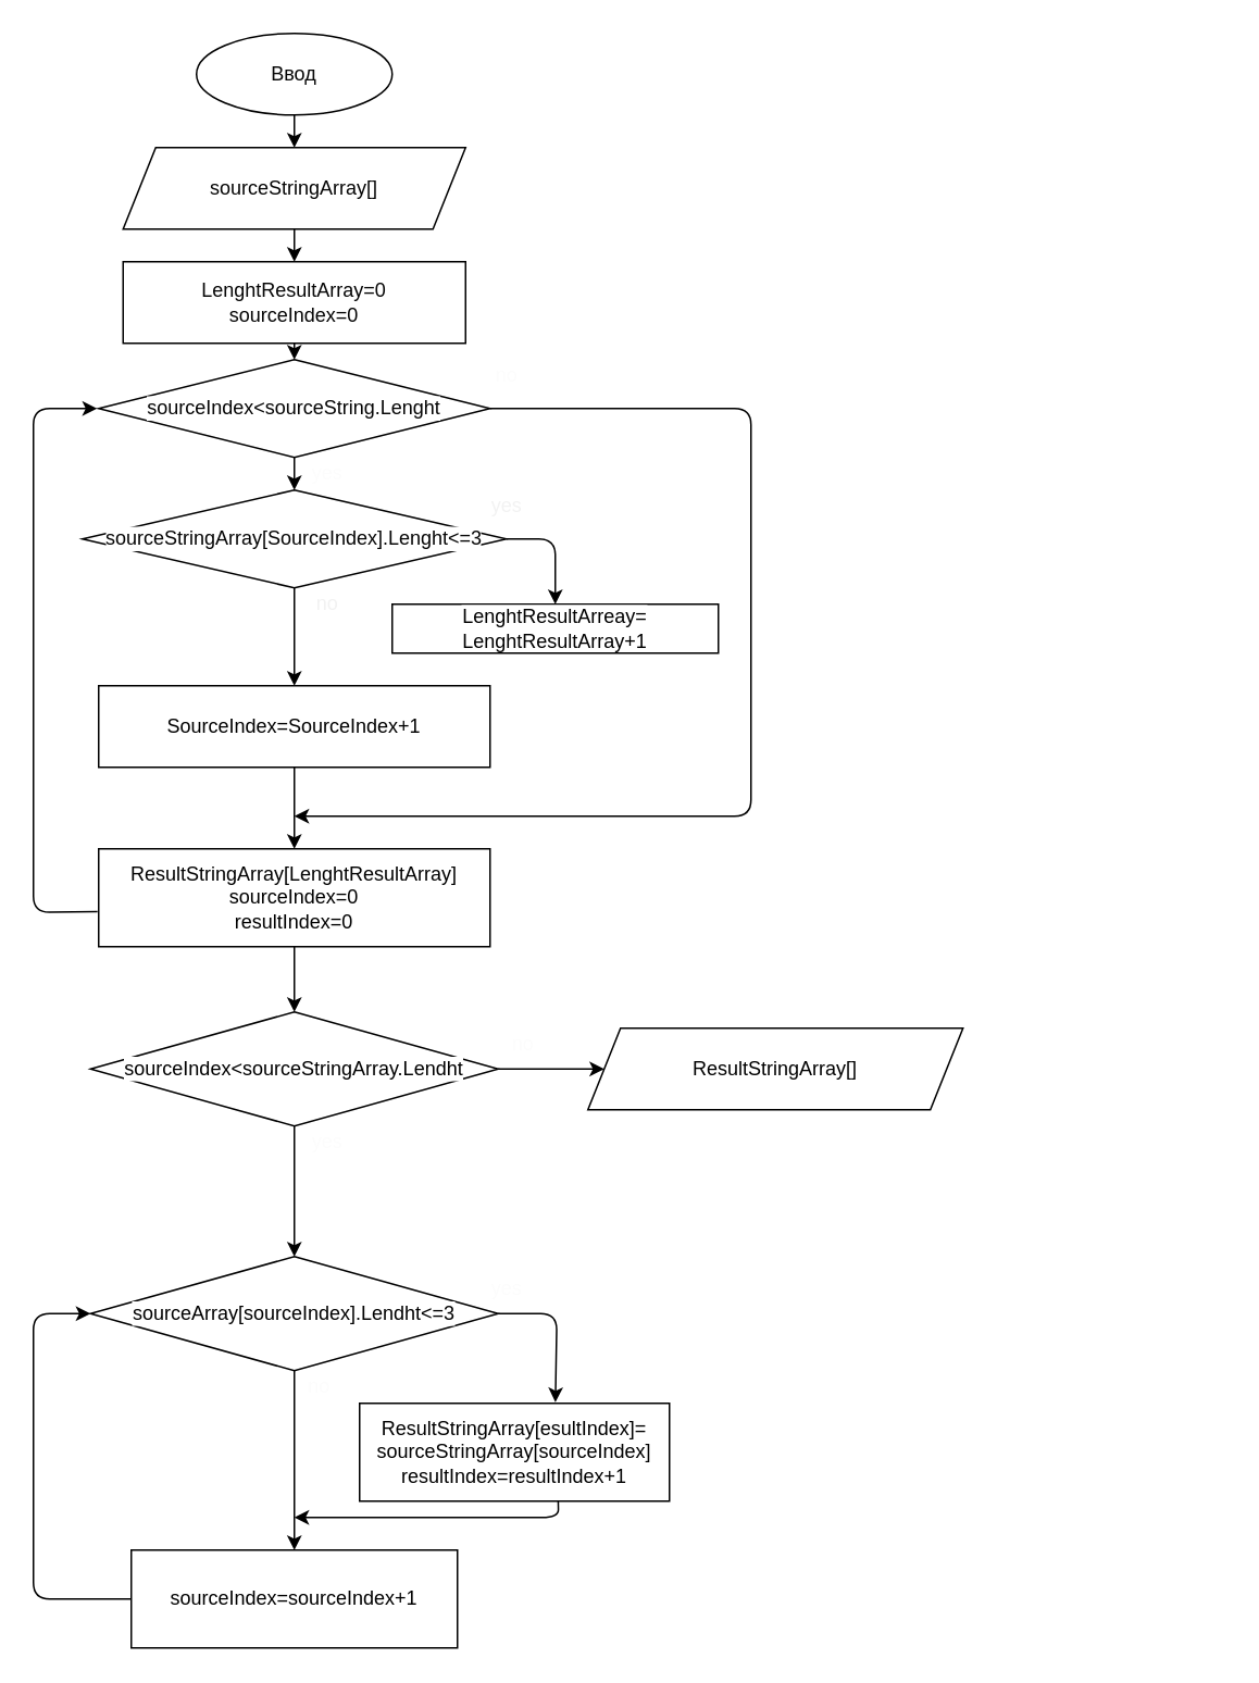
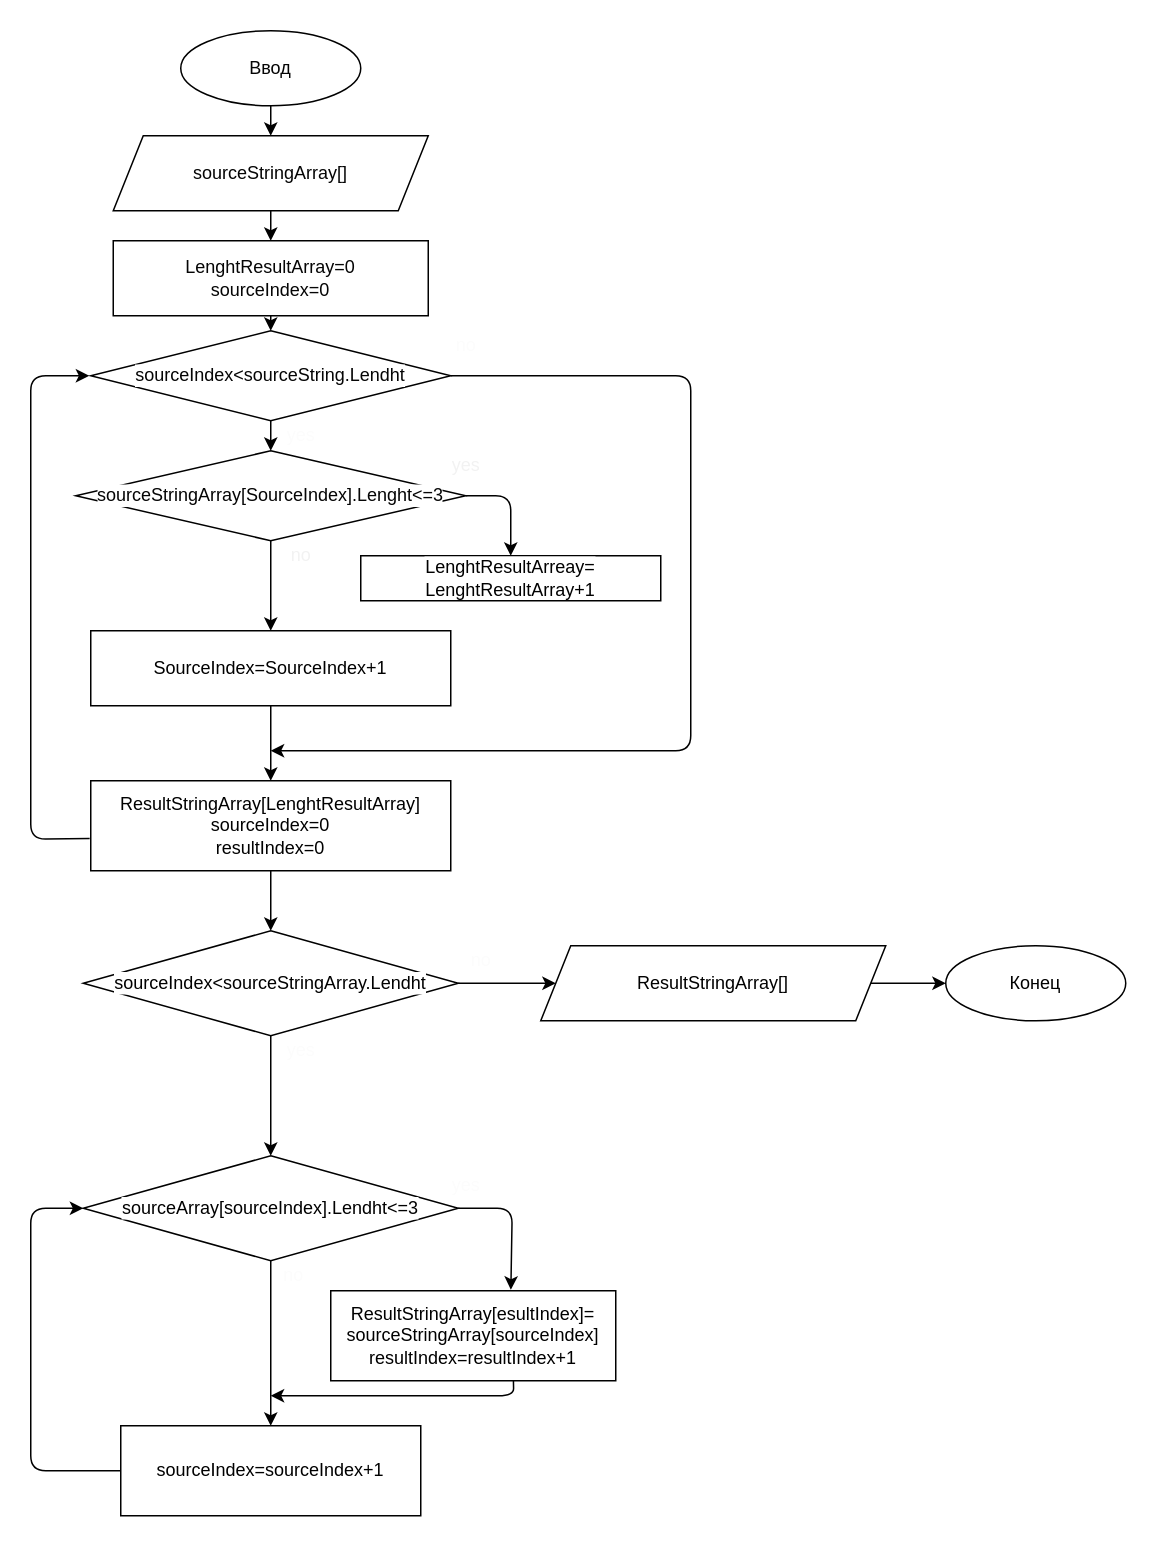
  <mxCell id="0" />
  <mxCell id="1" parent="0" />
  <mxCell id="2" style="edgeStyle=none;html=1;entryX=0.5;entryY=1;entryDx=0;entryDy=0;fontColor=#050505;exitX=0.5;exitY=1;exitDx=0;exitDy=0;" parent="1" source="3" target="3" edge="1"><mxGeometry relative="1" as="geometry"><mxPoint x="190" y="80" as="sourcePoint" /></mxGeometry></mxCell>
  <mxCell id="3" value="Ввод" style="ellipse;whiteSpace=wrap;html=1;labelBackgroundColor=#FFFFFF;fontColor=#050505;fillColor=#FFFFFF;" parent="1" vertex="1"><mxGeometry x="120" width="120" height="50" as="geometry" y="20" /></mxCell>
  <mxCell id="4" value="" style="edgeStyle=none;html=1;fontColor=#050505;" parent="1" source="5" target="8" edge="1"><mxGeometry relative="1" as="geometry" /></mxCell>
  <mxCell id="5" value="sourceStringArray[]" style="shape=parallelogram;perimeter=parallelogramPerimeter;whiteSpace=wrap;html=1;fixedSize=1;labelBackgroundColor=#FFFFFF;fontColor=#050505;fillColor=#FFFFFF;" parent="1" vertex="1"><mxGeometry x="75" y="90" width="210" height="50" as="geometry" /></mxCell>
  <mxCell id="6" value="" style="endArrow=classic;html=1;fontColor=#050505;exitX=0.5;exitY=1;exitDx=0;exitDy=0;" parent="1" source="3" edge="1"><mxGeometry width="50" height="50" relative="1" as="geometry"><mxPoint x="150" y="340" as="sourcePoint" /><mxPoint x="180" y="90" as="targetPoint" /></mxGeometry></mxCell>
  <mxCell id="7" value="" style="edgeStyle=none;html=1;fontColor=#050505;" parent="1" source="8" target="10" edge="1"><mxGeometry relative="1" as="geometry" /></mxCell>
  <mxCell id="8" value="LenghtResultArray=0&lt;br&gt;sourceIndex=0" style="rounded=0;whiteSpace=wrap;html=1;labelBackgroundColor=#FFFFFF;fontColor=#050505;fillColor=#FFFFFF;" parent="1" vertex="1"><mxGeometry x="75" y="160" width="210" height="50" as="geometry" /></mxCell>
  <mxCell id="9" style="edgeStyle=none;html=1;exitX=0.5;exitY=1;exitDx=0;exitDy=0;fontColor=#050505;" parent="1" source="10" target="12" edge="1"><mxGeometry relative="1" as="geometry" /></mxCell>
- <mxCell id="10" value="sourceIndex&amp;lt;sourceString.Lenght" style="rhombus;whiteSpace=wrap;html=1;labelBackgroundColor=#FFFFFF;fontColor=#050505;fillColor=#FFFFFF;" parent="1" vertex="1"><mxGeometry x="60" y="220" width="240" height="60" as="geometry" /></mxCell>
+ <mxCell id="10" value="sourceIndex&amp;lt;sourceString.Lendht" style="rhombus;whiteSpace=wrap;html=1;labelBackgroundColor=#FFFFFF;fontColor=#050505;fillColor=#FFFFFF;" parent="1" vertex="1"><mxGeometry x="60" y="220" width="240" height="60" as="geometry" /></mxCell>
  <mxCell id="11" style="edgeStyle=none;html=1;exitX=0.5;exitY=1;exitDx=0;exitDy=0;entryX=0.5;entryY=0;entryDx=0;entryDy=0;fontColor=#000000;" parent="1" source="12" target="19" edge="1"><mxGeometry relative="1" as="geometry" /></mxCell>
  <mxCell id="12" value="sourceStringArray[SourceIndex].Lenght&amp;lt;=3" style="rhombus;whiteSpace=wrap;html=1;labelBackgroundColor=#FFFFFF;fontColor=#050505;fillColor=#FFFFFF;" parent="1" vertex="1"><mxGeometry x="50" y="300" width="260" height="60" as="geometry" /></mxCell>
  <mxCell id="13" value="yes" style="text;html=1;align=center;verticalAlign=middle;resizable=0;points=[];autosize=1;strokeColor=none;fillColor=none;fontColor=#FCFCFC;" parent="1" vertex="1"><mxGeometry x="185" y="280" width="30" height="20" as="geometry" /></mxCell>
  <mxCell id="14" value="" style="endArrow=classic;html=1;fontColor=#FCFCFC;exitX=1;exitY=0.5;exitDx=0;exitDy=0;" parent="1" source="10" edge="1"><mxGeometry width="50" height="50" relative="1" as="geometry"><mxPoint x="150" y="330" as="sourcePoint" /><mxPoint x="180" y="500" as="targetPoint" /><Array as="points"><mxPoint x="460" y="250" /><mxPoint x="460" y="500" /></Array></mxGeometry></mxCell>
  <mxCell id="15" value="no" style="text;html=1;align=center;verticalAlign=middle;resizable=0;points=[];autosize=1;strokeColor=none;fillColor=none;fontColor=#FCFCFC;" parent="1" vertex="1"><mxGeometry x="295" y="220" width="30" height="20" as="geometry" /></mxCell>
  <mxCell id="16" value="&lt;font color=&quot;#000000&quot;&gt;LenghtResultArreay=&lt;br&gt;LenghtResultArray+1&lt;br&gt;&lt;/font&gt;" style="rounded=0;whiteSpace=wrap;html=1;labelBackgroundColor=#FFFFFF;fontColor=#FCFCFC;fillColor=#FFFFFF;" parent="1" vertex="1"><mxGeometry x="240" y="370" width="200" height="30" as="geometry" /></mxCell>
  <mxCell id="17" value="" style="endArrow=classic;html=1;fontColor=#000000;exitX=1;exitY=0.5;exitDx=0;exitDy=0;" parent="1" source="12" edge="1"><mxGeometry width="50" height="50" relative="1" as="geometry"><mxPoint x="280" y="400" as="sourcePoint" /><mxPoint x="340" y="370" as="targetPoint" /><Array as="points"><mxPoint x="340" y="330" /></Array></mxGeometry></mxCell>
  <mxCell id="18" value="&lt;font color=&quot;#f2f2f2&quot;&gt;yes&lt;/font&gt;" style="text;html=1;align=center;verticalAlign=middle;resizable=0;points=[];autosize=1;strokeColor=none;fillColor=none;fontColor=#000000;" parent="1" vertex="1"><mxGeometry x="295" y="300" width="30" height="20" as="geometry" /></mxCell>
  <mxCell id="19" value="SourceIndex=SourceIndex+1" style="rounded=0;whiteSpace=wrap;html=1;labelBackgroundColor=#FFFFFF;fontColor=#000000;fillColor=#FFFFFF;" parent="1" vertex="1"><mxGeometry x="60" y="420" width="240" height="50" as="geometry" /></mxCell>
  <mxCell id="20" style="edgeStyle=none;html=1;entryX=0.5;entryY=0;entryDx=0;entryDy=0;fontColor=#000000;" parent="1" source="21" target="26" edge="1"><mxGeometry relative="1" as="geometry"><Array as="points"><mxPoint x="180" y="600" /><mxPoint x="180" y="610" /></Array></mxGeometry></mxCell>
  <mxCell id="21" value="ResultStringArray[LenghtResultArray]&lt;br&gt;sourceIndex=0&lt;br&gt;resultIndex=0" style="rounded=0;whiteSpace=wrap;html=1;labelBackgroundColor=#FFFFFF;fontColor=#000000;fillColor=#FFFFFF;" parent="1" vertex="1"><mxGeometry x="60" y="520" width="240" height="60" as="geometry" /></mxCell>
  <mxCell id="22" value="" style="endArrow=classic;html=1;fontColor=#000000;exitX=0.5;exitY=1;exitDx=0;exitDy=0;entryX=0.5;entryY=0;entryDx=0;entryDy=0;" parent="1" source="19" target="21" edge="1"><mxGeometry width="50" height="50" relative="1" as="geometry"><mxPoint x="140" y="650" as="sourcePoint" /><mxPoint x="190" y="600" as="targetPoint" /></mxGeometry></mxCell>
  <mxCell id="23" value="" style="endArrow=classic;html=1;fontColor=#000000;exitX=-0.003;exitY=0.642;exitDx=0;exitDy=0;exitPerimeter=0;" parent="1" source="21" edge="1"><mxGeometry width="50" height="50" relative="1" as="geometry"><mxPoint x="60" y="470" as="sourcePoint" /><mxPoint x="59" y="250" as="targetPoint" /><Array as="points"><mxPoint x="20" y="559" /><mxPoint x="20" y="250" /></Array></mxGeometry></mxCell>
  <mxCell id="24" value="no" style="text;html=1;align=center;verticalAlign=middle;resizable=0;points=[];autosize=1;strokeColor=none;fillColor=none;fontColor=#F2F2F2;" parent="1" vertex="1"><mxGeometry x="185" y="360" width="30" height="20" as="geometry" /></mxCell>
  <mxCell id="25" value="" style="edgeStyle=none;html=1;fontColor=#000000;" parent="1" source="26" target="29" edge="1"><mxGeometry relative="1" as="geometry" /></mxCell>
  <mxCell id="26" value="&lt;font color=&quot;#000000&quot;&gt;sourceIndex&amp;lt;sourceStringArray.Lendht&lt;/font&gt;" style="rhombus;whiteSpace=wrap;html=1;labelBackgroundColor=#FFFFFF;fontColor=#F2F2F2;fillColor=#FFFFFF;" parent="1" vertex="1"><mxGeometry x="55" y="620" width="250" height="70" as="geometry" /></mxCell>
  <mxCell id="27" style="edgeStyle=none;html=1;exitX=0.5;exitY=1;exitDx=0;exitDy=0;entryX=0.5;entryY=0;entryDx=0;entryDy=0;fontColor=#000000;" parent="1" source="29" target="34" edge="1"><mxGeometry relative="1" as="geometry" /></mxCell>
  <mxCell id="28" style="edgeStyle=none;html=1;exitX=1;exitY=0.5;exitDx=0;exitDy=0;entryX=0.632;entryY=-0.011;entryDx=0;entryDy=0;entryPerimeter=0;fontColor=#000000;" parent="1" source="29" target="33" edge="1"><mxGeometry relative="1" as="geometry"><Array as="points"><mxPoint x="341" y="805" /></Array></mxGeometry></mxCell>
  <mxCell id="29" value="&lt;font color=&quot;#000000&quot;&gt;sourceArray[sourceIndex].Lendht&amp;lt;=3&lt;/font&gt;" style="rhombus;whiteSpace=wrap;html=1;labelBackgroundColor=#FFFFFF;fontColor=#F2F2F2;fillColor=#FFFFFF;" parent="1" vertex="1"><mxGeometry x="55" y="770" width="250" height="70" as="geometry" /></mxCell>
  <mxCell id="30" value="ResultStringArray[]" style="shape=parallelogram;perimeter=parallelogramPerimeter;whiteSpace=wrap;html=1;fixedSize=1;labelBackgroundColor=#FFFFFF;fontColor=#000000;fillColor=#FFFFFF;" parent="1" vertex="1"><mxGeometry x="360" y="630" width="230" height="50" as="geometry" /></mxCell>
  <mxCell id="31" value="" style="endArrow=classic;html=1;fontColor=#000000;exitX=1;exitY=0.5;exitDx=0;exitDy=0;" parent="1" source="26" edge="1"><mxGeometry width="50" height="50" relative="1" as="geometry"><mxPoint x="310" y="650" as="sourcePoint" /><mxPoint x="370" y="655" as="targetPoint" /><Array as="points"><mxPoint x="360" y="655" /></Array></mxGeometry></mxCell>
+ <mxCell id="32" value="Конец" style="ellipse;whiteSpace=wrap;html=1;labelBackgroundColor=#FFFFFF;fontColor=#000000;fillColor=#FFFFFF;" parent="1" vertex="1"><mxGeometry x="630" y="630" width="120" height="50" as="geometry" /></mxCell>
  <mxCell id="33" value="ResultStringArray[esultIndex]=&lt;br&gt;sourceStringArray[sourceIndex]&lt;br&gt;resultIndex=resultIndex+1" style="rounded=0;whiteSpace=wrap;html=1;labelBackgroundColor=#FFFFFF;fontColor=#000000;fillColor=#FFFFFF;" parent="1" vertex="1"><mxGeometry x="220" y="860" width="190" height="60" as="geometry" /></mxCell>
  <mxCell id="34" value="sourceIndex=sourceIndex+1" style="rounded=0;whiteSpace=wrap;html=1;labelBackgroundColor=#FFFFFF;fontColor=#000000;fillColor=#FFFFFF;" parent="1" vertex="1"><mxGeometry x="80" y="950" width="200" height="60" as="geometry" /></mxCell>
  <mxCell id="35" value="" style="endArrow=classic;html=1;fontColor=#000000;exitX=0.641;exitY=1.003;exitDx=0;exitDy=0;exitPerimeter=0;" parent="1" source="33" edge="1"><mxGeometry width="50" height="50" relative="1" as="geometry"><mxPoint x="340" y="930" as="sourcePoint" /><mxPoint x="180" y="930" as="targetPoint" /><Array as="points"><mxPoint x="342" y="930" /></Array></mxGeometry></mxCell>
  <mxCell id="36" value="" style="endArrow=classic;html=1;fontColor=#000000;exitX=0;exitY=0.5;exitDx=0;exitDy=0;entryX=0;entryY=0.5;entryDx=0;entryDy=0;" parent="1" source="34" target="29" edge="1"><mxGeometry width="50" height="50" relative="1" as="geometry"><mxPoint x="170" y="980" as="sourcePoint" /><mxPoint x="220" y="930" as="targetPoint" /><Array as="points"><mxPoint x="20" y="980" /><mxPoint x="20" y="805" /></Array></mxGeometry></mxCell>
+ <mxCell id="37" value="" style="endArrow=classic;html=1;fontColor=#000000;exitX=1;exitY=0.5;exitDx=0;exitDy=0;entryX=0;entryY=0.5;entryDx=0;entryDy=0;" parent="1" source="30" target="32" edge="1"><mxGeometry width="50" height="50" relative="1" as="geometry"><mxPoint x="580" y="700" as="sourcePoint" /><mxPoint x="630" y="650" as="targetPoint" /></mxGeometry></mxCell>
  <mxCell id="38" value="&lt;font color=&quot;#fcfcfc&quot;&gt;no&lt;/font&gt;" style="text;html=1;align=center;verticalAlign=middle;resizable=0;points=[];autosize=1;strokeColor=none;fillColor=none;fontColor=#000000;" parent="1" vertex="1"><mxGeometry x="180" y="840" width="30" height="20" as="geometry" /></mxCell>
  <mxCell id="39" value="no" style="text;html=1;align=center;verticalAlign=middle;resizable=0;points=[];autosize=1;strokeColor=none;fillColor=none;fontColor=#FCFCFC;" parent="1" vertex="1"><mxGeometry x="305" y="630" width="30" height="20" as="geometry" /></mxCell>
  <mxCell id="40" value="yes" style="text;html=1;align=center;verticalAlign=middle;resizable=0;points=[];autosize=1;strokeColor=none;fillColor=none;fontColor=#FCFCFC;" parent="1" vertex="1"><mxGeometry x="185" y="690" width="30" height="20" as="geometry" /></mxCell>
  <mxCell id="41" value="yes" style="text;html=1;align=center;verticalAlign=middle;resizable=0;points=[];autosize=1;strokeColor=none;fillColor=none;fontColor=#FCFCFC;" parent="1" vertex="1"><mxGeometry x="295" y="780" width="30" height="20" as="geometry" /></mxCell>
